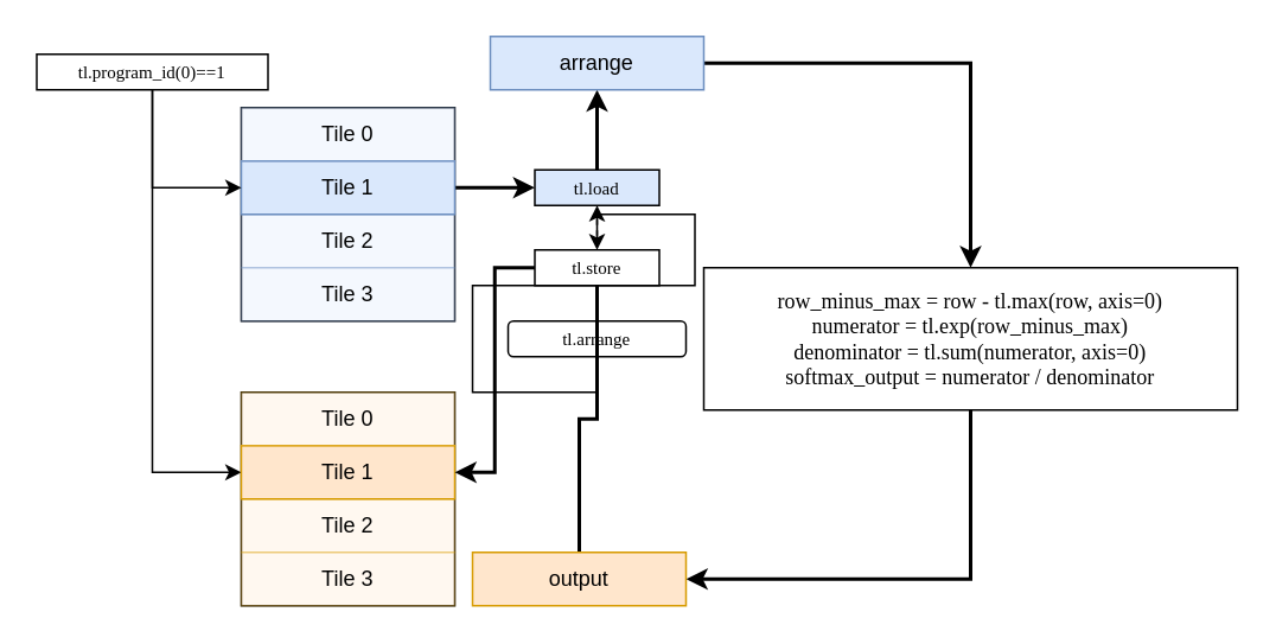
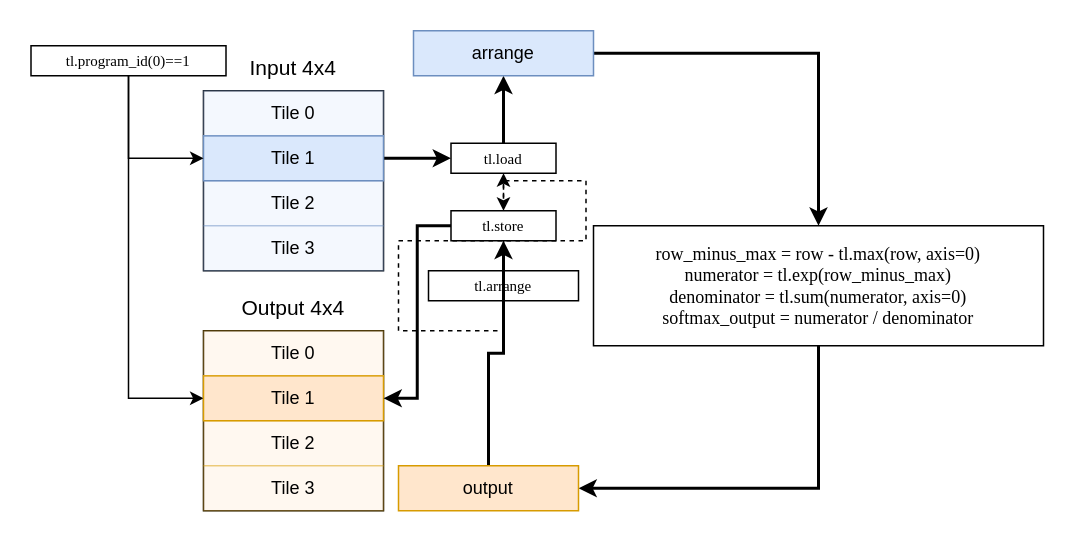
  <mxCell id="0" />
  <mxCell id="1" parent="0" />
  <mxCell id="2" value="" style="rounded=0;whiteSpace=wrap;html=1;" vertex="1" parent="1"><mxGeometry x="135" y="60" width="120" height="120" as="geometry" /></mxCell>
  <mxCell id="3" value="Tile 2" style="rounded=0;whiteSpace=wrap;html=1;fillColor=#dae8fc;strokeColor=#6c8ebf;gradientColor=none;opacity=30;" vertex="1" parent="1"><mxGeometry x="135" y="120" width="120" height="30" as="geometry" /></mxCell>
+ <mxCell id="4" value="Input 4x4" style="text;html=1;align=center;verticalAlign=middle;whiteSpace=wrap;rounded=0;fontSize=14;" vertex="1" parent="1"><mxGeometry x="165" y="30" width="60" height="30" as="geometry" /></mxCell>
  <mxCell id="5" style="edgeStyle=orthogonalEdgeStyle;rounded=0;orthogonalLoop=1;jettySize=auto;html=1;exitX=1;exitY=0.5;exitDx=0;exitDy=0;entryX=0;entryY=0.5;entryDx=0;entryDy=0;strokeWidth=2;" edge="1" parent="1" source="6" target="16"><mxGeometry relative="1" as="geometry"><mxPoint x="345" y="105.143" as="targetPoint" /></mxGeometry></mxCell>
  <mxCell id="6" value="Tile 1" style="rounded=0;whiteSpace=wrap;html=1;fillColor=#dae8fc;strokeColor=#6c8ebf;" vertex="1" parent="1"><mxGeometry x="135" y="90" width="120" height="30" as="geometry" /></mxCell>
  <mxCell id="7" value="Tile 0" style="rounded=0;whiteSpace=wrap;html=1;fillColor=#dae8fc;strokeColor=#6c8ebf;gradientColor=none;opacity=30;" vertex="1" parent="1"><mxGeometry x="135" y="60" width="120" height="30" as="geometry" /></mxCell>
  <mxCell id="8" value="Tile 3" style="rounded=0;whiteSpace=wrap;html=1;fillColor=#dae8fc;strokeColor=#6c8ebf;gradientColor=none;opacity=30;" vertex="1" parent="1"><mxGeometry x="135" y="150" width="120" height="30" as="geometry" /></mxCell>
  <mxCell id="9" style="edgeStyle=orthogonalEdgeStyle;rounded=0;orthogonalLoop=1;jettySize=auto;html=1;exitX=0.5;exitY=1;exitDx=0;exitDy=0;entryX=0;entryY=0.5;entryDx=0;entryDy=0;" edge="1" parent="1" source="11" target="6"><mxGeometry relative="1" as="geometry" /></mxCell>
  <mxCell id="10" style="edgeStyle=orthogonalEdgeStyle;rounded=0;orthogonalLoop=1;jettySize=auto;html=1;exitX=0.5;exitY=1;exitDx=0;exitDy=0;entryX=0;entryY=0.5;entryDx=0;entryDy=0;" edge="1" parent="1" source="11" target="24"><mxGeometry relative="1" as="geometry" /></mxCell>
  <mxCell id="11" value="&lt;font style=&quot;font-size: 10px;&quot; face=&quot;Lucida Console&quot;&gt;tl.program_id(0)==1&lt;/font&gt;" style="rounded=0;whiteSpace=wrap;html=1;fontSize=10;" vertex="1" parent="1"><mxGeometry x="20" y="30" width="130" height="20" as="geometry" /></mxCell>
- <mxCell id="12" style="edgeStyle=orthogonalEdgeStyle;rounded=0;orthogonalLoop=1;jettySize=auto;html=1;exitX=0.5;exitY=1;exitDx=0;exitDy=0;entryX=0.5;entryY=0;entryDx=0;entryDy=0;" edge="1" parent="1" source="14" target="30"><mxGeometry relative="1" as="geometry" /></mxCell>
+ <mxCell id="12" style="edgeStyle=orthogonalEdgeStyle;rounded=0;orthogonalLoop=1;jettySize=auto;html=1;exitX=0.5;exitY=1;exitDx=0;exitDy=0;entryX=0.5;entryY=0;entryDx=0;entryDy=0;dashed=1;" edge="1" parent="1" source="14" target="30"><mxGeometry relative="1" as="geometry" /></mxCell>
  <mxCell id="13" style="edgeStyle=orthogonalEdgeStyle;rounded=0;orthogonalLoop=1;jettySize=auto;html=1;exitX=0.5;exitY=0;exitDx=0;exitDy=0;entryX=0.5;entryY=1;entryDx=0;entryDy=0;dashed=1;" edge="1" parent="1" source="14" target="16"><mxGeometry relative="1" as="geometry" /></mxCell>
- <mxCell id="14" value="&lt;font style=&quot;font-size: 10px;&quot; face=&quot;Lucida Console&quot;&gt;tl.arrange&lt;/font&gt;" style="whiteSpace=wrap;html=1;fontSize=10;rounded=1;" vertex="1" parent="1"><mxGeometry x="285" y="180" width="100" height="20" as="geometry" /></mxCell>
+ <mxCell id="14" value="&lt;font style=&quot;font-size: 10px;&quot; face=&quot;Lucida Console&quot;&gt;tl.arrange&lt;/font&gt;" style="rounded=0;whiteSpace=wrap;html=1;fontSize=10;" vertex="1" parent="1"><mxGeometry x="285" y="180" width="100" height="20" as="geometry" /></mxCell>
  <mxCell id="15" style="edgeStyle=orthogonalEdgeStyle;rounded=0;orthogonalLoop=1;jettySize=auto;html=1;exitX=0.5;exitY=0;exitDx=0;exitDy=0;entryX=0.5;entryY=1;entryDx=0;entryDy=0;strokeWidth=2;" edge="1" parent="1" source="16"><mxGeometry relative="1" as="geometry"><mxPoint x="335" y="50" as="targetPoint" /></mxGeometry></mxCell>
- <mxCell id="16" value="&lt;font face=&quot;Lucida Console&quot;&gt;tl.load&lt;/font&gt;" style="rounded=0;whiteSpace=wrap;html=1;fontSize=10;fillColor=#dae8fc;" vertex="1" parent="1"><mxGeometry x="300" y="95" width="70" height="20" as="geometry" /></mxCell>
+ <mxCell id="16" value="&lt;font face=&quot;Lucida Console&quot;&gt;tl.load&lt;/font&gt;" style="rounded=0;whiteSpace=wrap;html=1;fontSize=10;" vertex="1" parent="1"><mxGeometry x="300" y="95" width="70" height="20" as="geometry" /></mxCell>
  <mxCell id="17" style="edgeStyle=orthogonalEdgeStyle;rounded=0;orthogonalLoop=1;jettySize=auto;html=1;exitX=1;exitY=0.5;exitDx=0;exitDy=0;entryX=0.5;entryY=0;entryDx=0;entryDy=0;strokeWidth=2;" edge="1" parent="1" source="18" target="20"><mxGeometry relative="1" as="geometry" /></mxCell>
  <mxCell id="18" value="arrange" style="rounded=0;whiteSpace=wrap;html=1;fillColor=#dae8fc;strokeColor=#6c8ebf;" vertex="1" parent="1"><mxGeometry x="275" y="20" width="120" height="30" as="geometry" /></mxCell>
  <mxCell id="19" style="edgeStyle=orthogonalEdgeStyle;rounded=0;orthogonalLoop=1;jettySize=auto;html=1;exitX=0.5;exitY=1;exitDx=0;exitDy=0;entryX=1;entryY=0.5;entryDx=0;entryDy=0;strokeWidth=2;" edge="1" parent="1" source="20" target="28"><mxGeometry relative="1" as="geometry" /></mxCell>
  <mxCell id="20" value="&lt;p style=&quot;margin-top: 0pt; margin-bottom: 0pt; margin-left: 0in; direction: ltr; unicode-bidi: embed; font-size: 12px;&quot;&gt;&lt;span style=&quot;font-family: Consolas; font-size: 12px;&quot;&gt;&lt;font style=&quot;font-size: 12px;&quot;&gt;row_minus_max = row - tl.max(row, axis=0)&lt;/font&gt;&lt;/span&gt;&lt;/p&gt;&lt;p style=&quot;margin-top: 0pt; margin-bottom: 0pt; margin-left: 0in; direction: ltr; unicode-bidi: embed; font-size: 12px;&quot;&gt;&lt;span style=&quot;font-family: Consolas; font-size: 12px;&quot;&gt;&lt;font style=&quot;font-size: 12px;&quot;&gt;numerator = tl.exp(row_minus_max)&lt;/font&gt;&lt;/span&gt;&lt;/p&gt;&lt;p style=&quot;margin-top: 0pt; margin-bottom: 0pt; margin-left: 0in; direction: ltr; unicode-bidi: embed; font-size: 12px;&quot;&gt;&lt;span style=&quot;font-family: Consolas; font-size: 12px;&quot;&gt;&lt;font style=&quot;font-size: 12px;&quot;&gt;denominator = tl.sum(numerator, axis=0)&lt;/font&gt;&lt;/span&gt;&lt;/p&gt;&lt;font style=&quot;font-size: 12px;&quot;&gt;&lt;span style=&quot;font-family: Consolas; font-size: 12px;&quot;&gt;softmax_output = numerator / &lt;/span&gt;&lt;span style=&quot;font-family: Consolas; font-size: 12px;&quot;&gt;denominator&lt;/span&gt;&lt;/font&gt;" style="rounded=0;whiteSpace=wrap;html=1;fontSize=12;align=center;" vertex="1" parent="1"><mxGeometry x="395" y="150" width="300" height="80" as="geometry" /></mxCell>
  <mxCell id="21" value="" style="rounded=0;whiteSpace=wrap;html=1;" vertex="1" parent="1"><mxGeometry x="135" y="220" width="120" height="120" as="geometry" /></mxCell>
  <mxCell id="22" value="Tile 2" style="rounded=0;whiteSpace=wrap;html=1;fillColor=#ffe6cc;strokeColor=#d79b00;opacity=30;" vertex="1" parent="1"><mxGeometry x="135" y="280" width="120" height="30" as="geometry" /></mxCell>
+ <mxCell id="23" value="Output 4x4" style="text;html=1;align=center;verticalAlign=middle;whiteSpace=wrap;rounded=0;fontSize=14;" vertex="1" parent="1"><mxGeometry x="155" y="190" width="80" height="30" as="geometry" /></mxCell>
  <mxCell id="24" value="Tile 1" style="rounded=0;whiteSpace=wrap;html=1;fillColor=#ffe6cc;strokeColor=#d79b00;" vertex="1" parent="1"><mxGeometry x="135" y="250" width="120" height="30" as="geometry" /></mxCell>
  <mxCell id="25" value="Tile 0" style="rounded=0;whiteSpace=wrap;html=1;fillColor=#ffe6cc;strokeColor=#d79b00;opacity=30;" vertex="1" parent="1"><mxGeometry x="135" y="220" width="120" height="30" as="geometry" /></mxCell>
  <mxCell id="26" value="Tile 3" style="rounded=0;whiteSpace=wrap;html=1;fillColor=#ffe6cc;strokeColor=#d79b00;opacity=30;" vertex="1" parent="1"><mxGeometry x="135" y="310" width="120" height="30" as="geometry" /></mxCell>
- <mxCell id="27" style="edgeStyle=orthogonalEdgeStyle;rounded=0;orthogonalLoop=1;jettySize=auto;html=1;exitX=0.5;exitY=0;exitDx=0;exitDy=0;entryX=0.5;entryY=1;entryDx=0;entryDy=0;strokeWidth=2;endArrow=none;" edge="1" parent="1" source="28" target="30"><mxGeometry relative="1" as="geometry" /></mxCell>
+ <mxCell id="27" style="edgeStyle=orthogonalEdgeStyle;rounded=0;orthogonalLoop=1;jettySize=auto;html=1;exitX=0.5;exitY=0;exitDx=0;exitDy=0;entryX=0.5;entryY=1;entryDx=0;entryDy=0;strokeWidth=2;" edge="1" parent="1" source="28" target="30"><mxGeometry relative="1" as="geometry" /></mxCell>
  <mxCell id="28" value="output" style="rounded=0;whiteSpace=wrap;html=1;fillColor=#ffe6cc;strokeColor=#d79b00;" vertex="1" parent="1"><mxGeometry x="265" y="310" width="120" height="30" as="geometry" /></mxCell>
  <mxCell id="29" style="edgeStyle=orthogonalEdgeStyle;rounded=0;orthogonalLoop=1;jettySize=auto;html=1;exitX=0;exitY=0.5;exitDx=0;exitDy=0;entryX=1;entryY=0.5;entryDx=0;entryDy=0;strokeWidth=2;" edge="1" parent="1" source="30" target="24"><mxGeometry relative="1" as="geometry" /></mxCell>
  <mxCell id="30" value="&lt;font face=&quot;Lucida Console&quot;&gt;tl.store&lt;/font&gt;" style="rounded=0;whiteSpace=wrap;html=1;fontSize=10;" vertex="1" parent="1"><mxGeometry x="300" y="140" width="70" height="20" as="geometry" /></mxCell>
